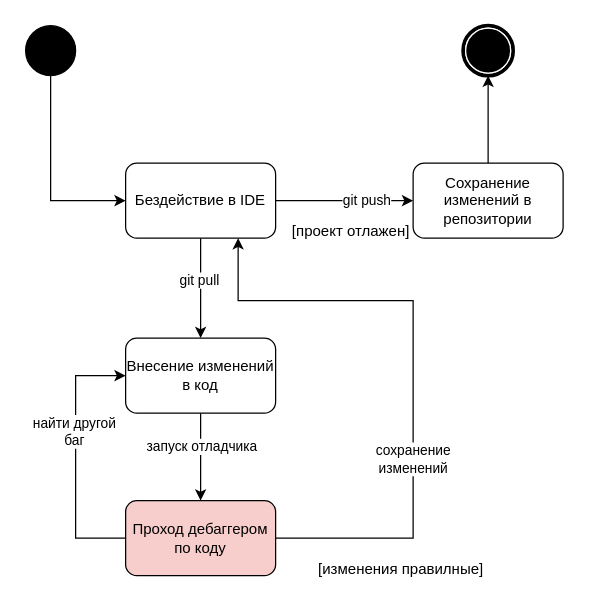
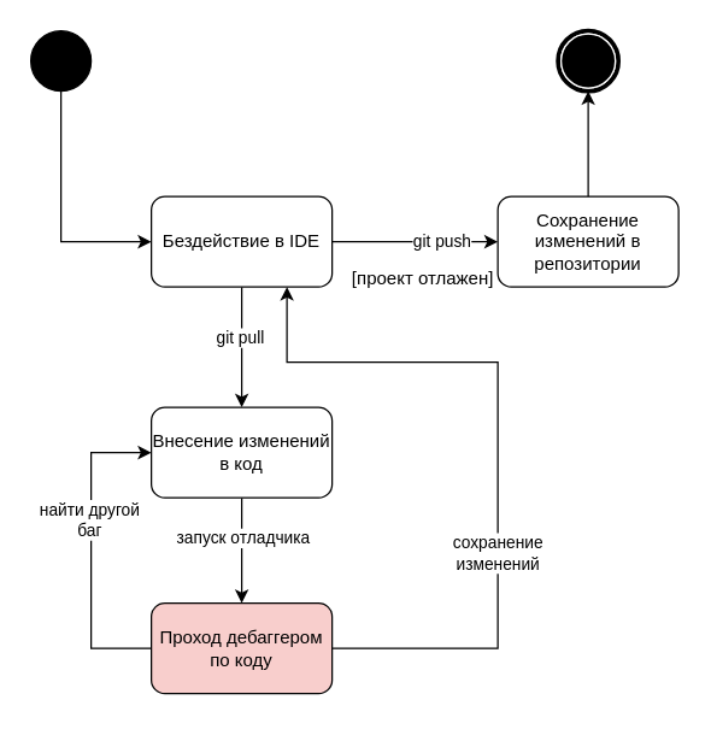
  <mxCell id="0" />
  <mxCell id="1" parent="0" />
  <mxCell id="2" style="edgeStyle=orthogonalEdgeStyle;rounded=0;orthogonalLoop=1;jettySize=auto;html=1;exitX=0.5;exitY=1;exitDx=0;exitDy=0;entryX=0;entryY=0.5;entryDx=0;entryDy=0;" edge="1" parent="1" source="3" target="9"><mxGeometry relative="1" as="geometry" /></mxCell>
  <mxCell id="3" value="" style="ellipse;whiteSpace=wrap;html=1;rounded=0;shadow=0;comic=0;labelBackgroundColor=none;strokeWidth=1;fillColor=#000000;fontFamily=Verdana;fontSize=12;align=center;" parent="1" vertex="1"><mxGeometry x="20" y="20" width="40" height="40" as="geometry" /></mxCell>
  <mxCell id="4" value="" style="shape=mxgraph.bpmn.shape;html=1;verticalLabelPosition=bottom;labelBackgroundColor=#ffffff;verticalAlign=top;perimeter=ellipsePerimeter;outline=end;symbol=terminate;rounded=0;shadow=0;comic=0;strokeWidth=1;fontFamily=Verdana;fontSize=12;align=center;" vertex="1" parent="1"><mxGeometry x="370" y="20" width="40" height="40" as="geometry" /></mxCell>
  <mxCell id="5" style="edgeStyle=orthogonalEdgeStyle;rounded=0;orthogonalLoop=1;jettySize=auto;html=1;" edge="1" parent="1" source="9" target="11"><mxGeometry relative="1" as="geometry" /></mxCell>
  <mxCell id="6" value="git push" style="edgeLabel;html=1;align=center;verticalAlign=middle;resizable=0;points=[];" vertex="1" connectable="0" parent="5"><mxGeometry x="0.314" y="1" relative="1" as="geometry"><mxPoint as="offset" /></mxGeometry></mxCell>
  <mxCell id="7" style="edgeStyle=orthogonalEdgeStyle;rounded=0;orthogonalLoop=1;jettySize=auto;html=1;entryX=0.5;entryY=0;entryDx=0;entryDy=0;" edge="1" parent="1" source="9" target="15"><mxGeometry relative="1" as="geometry" /></mxCell>
  <mxCell id="8" value="git pull" style="edgeLabel;html=1;align=center;verticalAlign=middle;resizable=0;points=[];" vertex="1" connectable="0" parent="7"><mxGeometry x="-0.167" y="-2" relative="1" as="geometry"><mxPoint as="offset" /></mxGeometry></mxCell>
  <mxCell id="9" value="Бездействие в IDE" style="rounded=1;whiteSpace=wrap;html=1;" vertex="1" parent="1"><mxGeometry x="100" y="130" width="120" height="60" as="geometry" /></mxCell>
  <mxCell id="10" style="edgeStyle=orthogonalEdgeStyle;rounded=0;orthogonalLoop=1;jettySize=auto;html=1;entryX=0.5;entryY=1;entryDx=0;entryDy=0;" edge="1" parent="1" source="11" target="4"><mxGeometry relative="1" as="geometry" /></mxCell>
  <mxCell id="11" value="Сохранение изменений в репозитории" style="rounded=1;whiteSpace=wrap;html=1;" vertex="1" parent="1"><mxGeometry x="330" y="130" width="120" height="60" as="geometry" /></mxCell>
  <mxCell id="12" value="[проект отлажен]" style="text;html=1;align=center;verticalAlign=middle;resizable=0;points=[];autosize=1;strokeColor=none;fillColor=none;" vertex="1" parent="1"><mxGeometry x="220" y="170" width="120" height="30" as="geometry" /></mxCell>
  <mxCell id="13" style="edgeStyle=orthogonalEdgeStyle;rounded=0;orthogonalLoop=1;jettySize=auto;html=1;" edge="1" parent="1" source="15" target="20"><mxGeometry relative="1" as="geometry" /></mxCell>
  <mxCell id="14" value="запуск отладчика" style="edgeLabel;html=1;align=center;verticalAlign=middle;resizable=0;points=[];" vertex="1" connectable="0" parent="13"><mxGeometry x="-0.267" relative="1" as="geometry"><mxPoint as="offset" /></mxGeometry></mxCell>
  <mxCell id="15" value="Внесение изменений в код" style="rounded=1;whiteSpace=wrap;html=1;" vertex="1" parent="1"><mxGeometry x="100" y="270" width="120" height="60" as="geometry" /></mxCell>
  <mxCell id="16" style="edgeStyle=orthogonalEdgeStyle;rounded=0;orthogonalLoop=1;jettySize=auto;html=1;entryX=0.75;entryY=1;entryDx=0;entryDy=0;" edge="1" parent="1" source="20" target="9"><mxGeometry relative="1" as="geometry"><mxPoint x="160" y="570" as="targetPoint" /><Array as="points"><mxPoint x="330" y="430" /><mxPoint x="330" y="240" /><mxPoint x="190" y="240" /></Array></mxGeometry></mxCell>
  <mxCell id="17" value="&lt;div&gt;сохранение&lt;/div&gt;&lt;div&gt;изменений&lt;br&gt;&lt;/div&gt;" style="edgeLabel;html=1;align=center;verticalAlign=middle;resizable=0;points=[];" vertex="1" connectable="0" parent="16"><mxGeometry x="-0.291" y="1" relative="1" as="geometry"><mxPoint as="offset" /></mxGeometry></mxCell>
  <mxCell id="18" style="edgeStyle=orthogonalEdgeStyle;rounded=0;orthogonalLoop=1;jettySize=auto;html=1;entryX=0;entryY=0.5;entryDx=0;entryDy=0;" edge="1" parent="1" source="20" target="15"><mxGeometry relative="1" as="geometry"><Array as="points"><mxPoint x="60" y="430" /><mxPoint x="60" y="300" /></Array></mxGeometry></mxCell>
  <mxCell id="19" value="&lt;div&gt;найти другой&lt;/div&gt;&lt;div&gt;баг&lt;br&gt;&lt;/div&gt;" style="edgeLabel;html=1;align=center;verticalAlign=middle;resizable=0;points=[];" vertex="1" connectable="0" parent="18"><mxGeometry x="0.2" y="2" relative="1" as="geometry"><mxPoint as="offset" /></mxGeometry></mxCell>
  <mxCell id="20" value="Проход дебаггером по коду" style="rounded=1;whiteSpace=wrap;html=1;fillColor=#f8cecc;" vertex="1" parent="1"><mxGeometry x="100" y="400" width="120" height="60" as="geometry" /></mxCell>
- <mxCell id="21" value="[изменения правилные]" style="text;html=1;align=center;verticalAlign=middle;resizable=0;points=[];autosize=1;strokeColor=none;fillColor=none;" vertex="1" parent="1"><mxGeometry x="240" y="440" width="160" height="30" as="geometry" /></mxCell>
